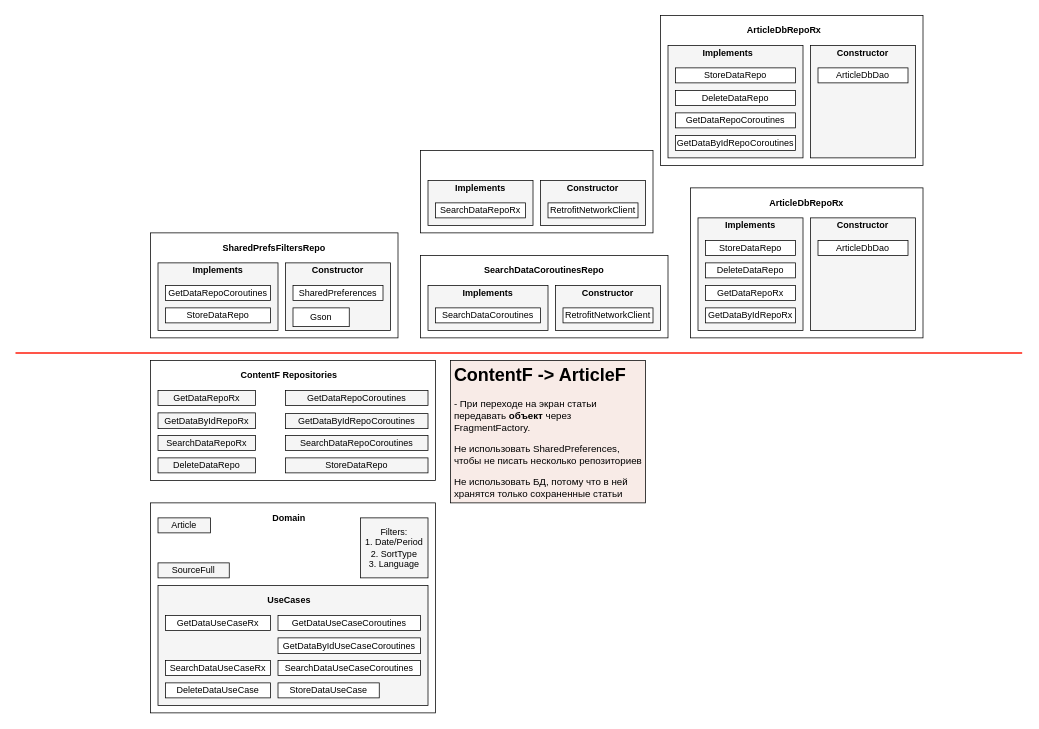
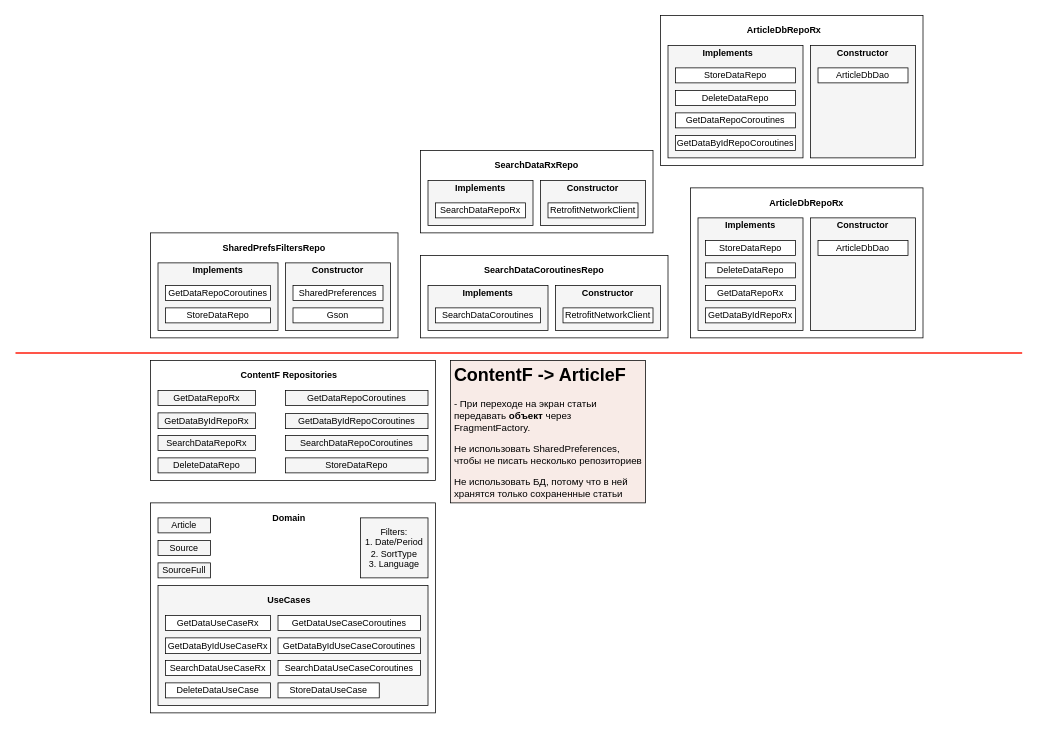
  <mxCell id="0" />
  <mxCell id="1" parent="0" />
  <mxCell id="2" value="" style="rounded=0;whiteSpace=wrap;html=1;" vertex="1" parent="1"><mxGeometry x="200" y="480" width="380" height="160" as="geometry" /></mxCell>
  <mxCell id="3" value="" style="rounded=0;whiteSpace=wrap;html=1;" vertex="1" parent="1"><mxGeometry x="200" y="670" width="380" height="280" as="geometry" /></mxCell>
  <mxCell id="4" value="Article" style="text;html=1;align=center;verticalAlign=middle;whiteSpace=wrap;rounded=0;strokeColor=#000000;fillColor=#f5f5f5;fontColor=#000000;" vertex="1" parent="1"><mxGeometry x="210" y="690" width="70" height="20" as="geometry" /></mxCell>
- <mxCell id="6" value="SourceFull" style="text;html=1;align=center;verticalAlign=middle;whiteSpace=wrap;rounded=0;strokeColor=#000000;fillColor=#f5f5f5;fontColor=#000000;" vertex="1" parent="1"><mxGeometry x="210" y="750" width="95" height="20" as="geometry" /></mxCell>
+ <mxCell id="5" value="Source" style="text;html=1;align=center;verticalAlign=middle;whiteSpace=wrap;rounded=0;strokeColor=#000000;fillColor=#f5f5f5;fontColor=#000000;" vertex="1" parent="1"><mxGeometry x="210" y="720" width="70" height="20" as="geometry" /></mxCell>
+ <mxCell id="6" value="SourceFull" style="text;html=1;align=center;verticalAlign=middle;whiteSpace=wrap;rounded=0;strokeColor=#000000;fillColor=#f5f5f5;fontColor=#000000;" vertex="1" parent="1"><mxGeometry x="210" y="750" width="70" height="20" as="geometry" /></mxCell>
  <mxCell id="7" value="Filters:&lt;br&gt;1. Date/Period&lt;br&gt;2. SortType&lt;br&gt;3. Language" style="text;html=1;align=center;verticalAlign=middle;whiteSpace=wrap;rounded=0;strokeColor=#000000;fillColor=#f5f5f5;fontColor=#000000;" vertex="1" parent="1"><mxGeometry x="480" y="690" width="90" height="80" as="geometry" /></mxCell>
  <mxCell id="8" value="" style="rounded=0;whiteSpace=wrap;html=1;fillColor=#f5f5f5;fontColor=#000000;strokeColor=#000000;" vertex="1" parent="1"><mxGeometry x="210" y="780" width="360" height="160" as="geometry" /></mxCell>
  <mxCell id="9" value="StoreDataUseCase" style="text;html=1;align=center;verticalAlign=middle;whiteSpace=wrap;rounded=0;fillColor=default;strokeColor=default;fontColor=#000000;" vertex="1" parent="1"><mxGeometry x="370" y="910" width="135" height="20" as="geometry" /></mxCell>
  <mxCell id="10" value="GetDataUseCaseCoroutines" style="text;html=1;align=center;verticalAlign=middle;whiteSpace=wrap;rounded=0;fillColor=default;strokeColor=default;fontColor=#000000;" vertex="1" parent="1"><mxGeometry x="370" y="820" width="190" height="20" as="geometry" /></mxCell>
  <mxCell id="11" value="GetDataByIdUseCaseCoroutines" style="text;html=1;align=center;verticalAlign=middle;whiteSpace=wrap;rounded=0;fillColor=default;strokeColor=default;fontColor=#000000;" vertex="1" parent="1"><mxGeometry x="370" y="850" width="190" height="21" as="geometry" /></mxCell>
  <mxCell id="12" value="DeleteDataUseCase" style="text;html=1;align=center;verticalAlign=middle;whiteSpace=wrap;rounded=0;fillColor=default;strokeColor=default;fontColor=#000000;" vertex="1" parent="1"><mxGeometry x="220" y="910" width="140" height="20" as="geometry" /></mxCell>
  <mxCell id="13" value="SearchDataUseCaseCoroutines" style="text;html=1;align=center;verticalAlign=middle;whiteSpace=wrap;rounded=0;fillColor=default;strokeColor=default;fontColor=#000000;" vertex="1" parent="1"><mxGeometry x="370" y="880" width="190" height="20" as="geometry" /></mxCell>
  <mxCell id="14" value="GetDataUseCaseRx" style="text;html=1;align=center;verticalAlign=middle;whiteSpace=wrap;rounded=0;fillColor=default;strokeColor=default;fontColor=#000000;" vertex="1" parent="1"><mxGeometry x="220" y="820" width="140" height="20" as="geometry" /></mxCell>
+ <mxCell id="15" value="GetDataByIdUseCaseRx" style="text;html=1;align=center;verticalAlign=middle;whiteSpace=wrap;rounded=0;fillColor=default;strokeColor=default;fontColor=#000000;" vertex="1" parent="1"><mxGeometry x="220" y="850" width="140" height="21" as="geometry" /></mxCell>
  <mxCell id="16" value="SearchDataUseCaseRx" style="text;html=1;align=center;verticalAlign=middle;whiteSpace=wrap;rounded=0;fillColor=default;strokeColor=default;fontColor=#000000;" vertex="1" parent="1"><mxGeometry x="220" y="880" width="140" height="20" as="geometry" /></mxCell>
  <mxCell id="17" value="StoreDataRepo" style="text;html=1;strokeColor=#000000;fillColor=#f5f5f5;align=center;verticalAlign=middle;whiteSpace=wrap;rounded=0;fontColor=#000000;" vertex="1" parent="1"><mxGeometry x="380" y="610" width="190" height="20" as="geometry" /></mxCell>
  <mxCell id="18" value="DeleteDataRepo" style="text;html=1;strokeColor=#000000;fillColor=#f5f5f5;align=center;verticalAlign=middle;whiteSpace=wrap;rounded=0;fontColor=#000000;" vertex="1" parent="1"><mxGeometry x="210" y="610" width="130" height="20" as="geometry" /></mxCell>
  <mxCell id="19" value="GetDataRepoCoroutines" style="text;html=1;strokeColor=#000000;fillColor=#f5f5f5;align=center;verticalAlign=middle;whiteSpace=wrap;rounded=0;fontColor=#000000;" vertex="1" parent="1"><mxGeometry x="380" y="520" width="190" height="20" as="geometry" /></mxCell>
  <mxCell id="20" value="GetDataRepoRx" style="text;html=1;strokeColor=#000000;fillColor=#f5f5f5;align=center;verticalAlign=middle;whiteSpace=wrap;rounded=0;fontColor=#000000;" vertex="1" parent="1"><mxGeometry x="210" y="520" width="130" height="20" as="geometry" /></mxCell>
  <mxCell id="21" value="GetDataByIdRepoCoroutines" style="text;html=1;strokeColor=#000000;fillColor=#f5f5f5;align=center;verticalAlign=middle;whiteSpace=wrap;rounded=0;fontColor=#000000;" vertex="1" parent="1"><mxGeometry x="380" y="551" width="190" height="20" as="geometry" /></mxCell>
  <mxCell id="22" value="GetDataByIdRepoRx" style="text;html=1;strokeColor=#000000;fillColor=#f5f5f5;align=center;verticalAlign=middle;whiteSpace=wrap;rounded=0;fontColor=#000000;" vertex="1" parent="1"><mxGeometry x="210" y="550" width="130" height="21" as="geometry" /></mxCell>
  <mxCell id="23" value="SearchDataRepoCoroutines" style="text;html=1;strokeColor=#000000;fillColor=#f5f5f5;align=center;verticalAlign=middle;whiteSpace=wrap;rounded=0;fontColor=#000000;" vertex="1" parent="1"><mxGeometry x="380" width="190" height="20" as="geometry" y="580" /></mxCell>
  <mxCell id="24" value="SearchDataRepoRx" style="text;html=1;strokeColor=#000000;fillColor=#f5f5f5;align=center;verticalAlign=middle;whiteSpace=wrap;rounded=0;fontColor=#000000;" vertex="1" parent="1"><mxGeometry x="210" width="130" height="20" as="geometry" y="580" /></mxCell>
  <mxCell id="25" value="ContentF Repositories" style="text;html=1;strokeColor=none;fillColor=none;align=center;verticalAlign=middle;whiteSpace=wrap;rounded=0;fontStyle=1" vertex="1" parent="1"><mxGeometry x="290" y="490" width="190" height="20" as="geometry" /></mxCell>
  <mxCell id="26" value="Domain" style="text;html=1;strokeColor=none;fillColor=none;align=center;verticalAlign=middle;whiteSpace=wrap;rounded=0;fontStyle=1" vertex="1" parent="1"><mxGeometry x="290" y="680" width="190" height="20" as="geometry" /></mxCell>
  <mxCell id="27" value="UseCases" style="text;html=1;strokeColor=none;fillColor=none;align=center;verticalAlign=middle;whiteSpace=wrap;rounded=0;fontStyle=1" vertex="1" parent="1"><mxGeometry x="290" y="790" width="190" height="20" as="geometry" /></mxCell>
  <mxCell id="28" value="" style="rounded=0;whiteSpace=wrap;html=1;" vertex="1" parent="1"><mxGeometry x="200" y="310" width="330" height="140" as="geometry" /></mxCell>
  <mxCell id="29" value="&lt;b&gt;SharedPrefsFiltersRepo&lt;/b&gt;" style="text;html=1;strokeColor=none;fillColor=none;align=center;verticalAlign=middle;whiteSpace=wrap;rounded=0;" vertex="1" parent="1"><mxGeometry x="285" y="320" width="160" height="20" as="geometry" /></mxCell>
  <mxCell id="30" value="" style="rounded=0;whiteSpace=wrap;html=1;fillColor=#f5f5f5;fontColor=#333333;strokeColor=#000000;" vertex="1" parent="1"><mxGeometry x="210" y="350" width="160" height="90" as="geometry" /></mxCell>
  <mxCell id="31" value="&lt;b&gt;Implements&lt;/b&gt;" style="text;html=1;strokeColor=none;fillColor=none;align=center;verticalAlign=middle;whiteSpace=wrap;rounded=0;" vertex="1" parent="1"><mxGeometry x="220" y="350" width="140" height="20" as="geometry" /></mxCell>
  <mxCell id="32" value="GetDataRepoCoroutines" style="text;html=1;align=center;verticalAlign=middle;whiteSpace=wrap;rounded=0;fillColor=default;strokeColor=default;" vertex="1" parent="1"><mxGeometry x="220" y="380" width="140" height="20" as="geometry" /></mxCell>
  <mxCell id="33" value="StoreDataRepo" style="text;html=1;align=center;verticalAlign=middle;whiteSpace=wrap;rounded=0;fillColor=default;strokeColor=default;" vertex="1" parent="1"><mxGeometry x="220" y="410" width="140" height="20" as="geometry" /></mxCell>
  <mxCell id="34" value="" style="rounded=0;whiteSpace=wrap;html=1;fillColor=#f5f5f5;fontColor=#333333;strokeColor=#000000;" vertex="1" parent="1"><mxGeometry x="380" y="350" width="140" height="90" as="geometry" /></mxCell>
  <mxCell id="35" value="&lt;b&gt;Constructor&lt;/b&gt;" style="text;html=1;strokeColor=none;fillColor=none;align=center;verticalAlign=middle;whiteSpace=wrap;rounded=0;" vertex="1" parent="1"><mxGeometry x="390" y="350" width="120" height="20" as="geometry" /></mxCell>
  <mxCell id="36" value="SharedPreferences" style="text;html=1;align=center;verticalAlign=middle;whiteSpace=wrap;rounded=0;fillColor=default;strokeColor=default;" vertex="1" parent="1"><mxGeometry x="390" y="380" width="120" height="20" as="geometry" /></mxCell>
- <mxCell id="37" value="Gson" style="text;html=1;align=center;verticalAlign=middle;whiteSpace=wrap;rounded=0;fillColor=default;strokeColor=default;" vertex="1" parent="1"><mxGeometry x="390" y="410" width="75" height="25" as="geometry" /></mxCell>
+ <mxCell id="37" value="Gson" style="text;html=1;align=center;verticalAlign=middle;whiteSpace=wrap;rounded=0;fillColor=default;strokeColor=default;" vertex="1" parent="1"><mxGeometry x="390" y="410" width="120" height="20" as="geometry" /></mxCell>
  <mxCell id="38" value="" style="rounded=0;whiteSpace=wrap;html=1;" vertex="1" parent="1"><mxGeometry x="560" y="340" width="330" height="110" as="geometry" /></mxCell>
  <mxCell id="39" value="&lt;b&gt;SearchDataCoroutinesRepo&lt;/b&gt;" style="text;html=1;strokeColor=none;fillColor=none;align=center;verticalAlign=middle;whiteSpace=wrap;rounded=0;" vertex="1" parent="1"><mxGeometry x="645" y="350" width="160" height="20" as="geometry" /></mxCell>
  <mxCell id="40" value="" style="rounded=0;whiteSpace=wrap;html=1;fillColor=#f5f5f5;fontColor=#333333;strokeColor=#000000;" vertex="1" parent="1"><mxGeometry x="570" y="380" width="160" height="60" as="geometry" /></mxCell>
  <mxCell id="41" value="&lt;b&gt;Implements&lt;/b&gt;" style="text;html=1;strokeColor=none;fillColor=none;align=center;verticalAlign=middle;whiteSpace=wrap;rounded=0;" vertex="1" parent="1"><mxGeometry x="580" y="380" width="140" height="20" as="geometry" /></mxCell>
  <mxCell id="42" value="SearchDataCoroutines" style="text;html=1;align=center;verticalAlign=middle;whiteSpace=wrap;rounded=0;fillColor=default;strokeColor=default;" vertex="1" parent="1"><mxGeometry x="580" y="410" width="140" height="20" as="geometry" /></mxCell>
  <mxCell id="43" value="" style="rounded=0;whiteSpace=wrap;html=1;fillColor=#f5f5f5;fontColor=#333333;strokeColor=#000000;" vertex="1" parent="1"><mxGeometry x="740" y="380" width="140" height="60" as="geometry" /></mxCell>
  <mxCell id="44" value="&lt;b&gt;Constructor&lt;/b&gt;" style="text;html=1;strokeColor=none;fillColor=none;align=center;verticalAlign=middle;whiteSpace=wrap;rounded=0;" vertex="1" parent="1"><mxGeometry x="750" y="380" width="120" height="20" as="geometry" /></mxCell>
  <mxCell id="45" value="RetrofitNetworkClient" style="text;html=1;align=center;verticalAlign=middle;whiteSpace=wrap;rounded=0;fillColor=default;strokeColor=default;" vertex="1" parent="1"><mxGeometry x="750" y="410" width="120" height="20" as="geometry" /></mxCell>
  <mxCell id="46" value="" style="endArrow=none;html=1;rounded=0;strokeWidth=2;strokeColor=#FF1D0D;" edge="1" parent="1"><mxGeometry width="50" height="50" relative="1" as="geometry"><mxPoint x="20" y="470" as="sourcePoint" /><mxPoint x="1362.222" y="470" as="targetPoint" /></mxGeometry></mxCell>
  <mxCell id="47" value="" style="rounded=0;whiteSpace=wrap;html=1;" vertex="1" parent="1"><mxGeometry x="560" y="200" width="310" height="110" as="geometry" /></mxCell>
+ <mxCell id="48" value="&lt;b&gt;SearchDataRxRepo&lt;/b&gt;" style="text;html=1;strokeColor=none;fillColor=none;align=center;verticalAlign=middle;whiteSpace=wrap;rounded=0;" vertex="1" parent="1"><mxGeometry x="635" y="210" width="160" height="20" as="geometry" /></mxCell>
  <mxCell id="49" value="" style="rounded=0;whiteSpace=wrap;html=1;fillColor=#f5f5f5;fontColor=#333333;strokeColor=#000000;" vertex="1" parent="1"><mxGeometry x="570" y="240" width="140" height="60" as="geometry" /></mxCell>
  <mxCell id="50" value="&lt;b&gt;Implements&lt;/b&gt;" style="text;html=1;strokeColor=none;fillColor=none;align=center;verticalAlign=middle;whiteSpace=wrap;rounded=0;" vertex="1" parent="1"><mxGeometry x="580" y="240" width="120" height="20" as="geometry" /></mxCell>
  <mxCell id="51" value="SearchDataRepoRx" style="text;html=1;align=center;verticalAlign=middle;whiteSpace=wrap;rounded=0;fillColor=default;strokeColor=default;" vertex="1" parent="1"><mxGeometry x="580" y="270" width="120" height="20" as="geometry" /></mxCell>
  <mxCell id="52" value="" style="rounded=0;whiteSpace=wrap;html=1;fillColor=#f5f5f5;fontColor=#333333;strokeColor=#000000;" vertex="1" parent="1"><mxGeometry x="720" y="240" width="140" height="60" as="geometry" /></mxCell>
  <mxCell id="53" value="&lt;b&gt;Constructor&lt;/b&gt;" style="text;html=1;strokeColor=none;fillColor=none;align=center;verticalAlign=middle;whiteSpace=wrap;rounded=0;" vertex="1" parent="1"><mxGeometry x="730" y="240" width="120" height="20" as="geometry" /></mxCell>
  <mxCell id="54" value="RetrofitNetworkClient" style="text;html=1;align=center;verticalAlign=middle;whiteSpace=wrap;rounded=0;fillColor=default;strokeColor=default;" vertex="1" parent="1"><mxGeometry x="730" y="270" width="120" height="20" as="geometry" /></mxCell>
  <mxCell id="55" value="" style="rounded=0;whiteSpace=wrap;html=1;" vertex="1" parent="1"><mxGeometry x="920" y="250" width="310" height="200" as="geometry" /></mxCell>
  <mxCell id="56" value="&lt;b&gt;ArticleDbRepoRx&lt;/b&gt;" style="text;html=1;strokeColor=none;fillColor=none;align=center;verticalAlign=middle;whiteSpace=wrap;rounded=0;" vertex="1" parent="1"><mxGeometry x="995" y="260" width="160" height="20" as="geometry" /></mxCell>
  <mxCell id="57" value="" style="rounded=0;whiteSpace=wrap;html=1;fillColor=#f5f5f5;fontColor=#333333;strokeColor=#000000;" vertex="1" parent="1"><mxGeometry x="930" y="290" width="140" height="150" as="geometry" /></mxCell>
  <mxCell id="58" value="&lt;b&gt;Implements&lt;/b&gt;" style="text;html=1;strokeColor=none;fillColor=none;align=center;verticalAlign=middle;whiteSpace=wrap;rounded=0;" vertex="1" parent="1"><mxGeometry x="940" y="290" width="120" height="20" as="geometry" /></mxCell>
  <mxCell id="59" value="StoreDataRepo" style="text;html=1;align=center;verticalAlign=middle;whiteSpace=wrap;rounded=0;fillColor=default;strokeColor=default;" vertex="1" parent="1"><mxGeometry x="940" y="320" width="120" height="20" as="geometry" /></mxCell>
  <mxCell id="60" value="" style="rounded=0;whiteSpace=wrap;html=1;fillColor=#f5f5f5;fontColor=#333333;strokeColor=#000000;" vertex="1" parent="1"><mxGeometry x="1080" y="290" width="140" height="150" as="geometry" /></mxCell>
  <mxCell id="61" value="&lt;b&gt;Constructor&lt;/b&gt;" style="text;html=1;strokeColor=none;fillColor=none;align=center;verticalAlign=middle;whiteSpace=wrap;rounded=0;" vertex="1" parent="1"><mxGeometry x="1090" y="290" width="120" height="20" as="geometry" /></mxCell>
  <mxCell id="62" value="ArticleDbDao" style="text;html=1;align=center;verticalAlign=middle;whiteSpace=wrap;rounded=0;fillColor=default;strokeColor=default;" vertex="1" parent="1"><mxGeometry x="1090" y="320" width="120" height="20" as="geometry" /></mxCell>
  <mxCell id="63" value="DeleteDataRepo" style="text;html=1;align=center;verticalAlign=middle;whiteSpace=wrap;rounded=0;fillColor=default;strokeColor=default;" vertex="1" parent="1"><mxGeometry x="940" y="350" width="120" height="20" as="geometry" /></mxCell>
  <mxCell id="64" value="GetDataRepoRx" style="text;html=1;align=center;verticalAlign=middle;whiteSpace=wrap;rounded=0;fillColor=default;strokeColor=default;" vertex="1" parent="1"><mxGeometry x="940" y="380" width="120" height="20" as="geometry" /></mxCell>
  <mxCell id="65" value="GetDataByIdRepoRx" style="text;html=1;align=center;verticalAlign=middle;whiteSpace=wrap;rounded=0;fillColor=default;strokeColor=default;" vertex="1" parent="1"><mxGeometry x="940" y="410" width="120" height="20" as="geometry" /></mxCell>
  <mxCell id="66" value="" style="rounded=0;whiteSpace=wrap;html=1;" vertex="1" parent="1"><mxGeometry x="880" y="20" width="350" height="200" as="geometry" /></mxCell>
  <mxCell id="67" value="&lt;b&gt;ArticleDbRepoRx&lt;/b&gt;" style="text;html=1;strokeColor=none;fillColor=none;align=center;verticalAlign=middle;whiteSpace=wrap;rounded=0;" vertex="1" parent="1"><mxGeometry x="965" y="30" width="160" height="20" as="geometry" /></mxCell>
  <mxCell id="68" value="" style="rounded=0;whiteSpace=wrap;html=1;fillColor=#f5f5f5;fontColor=#333333;strokeColor=#000000;" vertex="1" parent="1"><mxGeometry x="890" y="60" width="180" height="150" as="geometry" /></mxCell>
  <mxCell id="69" value="&lt;b&gt;Implements&lt;/b&gt;" style="text;html=1;strokeColor=none;fillColor=none;align=center;verticalAlign=middle;whiteSpace=wrap;rounded=0;" vertex="1" parent="1"><mxGeometry x="910" y="60" width="120" height="20" as="geometry" /></mxCell>
  <mxCell id="70" value="StoreDataRepo" style="text;html=1;align=center;verticalAlign=middle;whiteSpace=wrap;rounded=0;fillColor=default;strokeColor=default;" vertex="1" parent="1"><mxGeometry x="900" y="90" width="160" height="20" as="geometry" /></mxCell>
  <mxCell id="71" value="" style="rounded=0;whiteSpace=wrap;html=1;fillColor=#f5f5f5;fontColor=#333333;strokeColor=#000000;" vertex="1" parent="1"><mxGeometry x="1080" y="60" width="140" height="150" as="geometry" /></mxCell>
  <mxCell id="72" value="&lt;b&gt;Constructor&lt;/b&gt;" style="text;html=1;strokeColor=none;fillColor=none;align=center;verticalAlign=middle;whiteSpace=wrap;rounded=0;" vertex="1" parent="1"><mxGeometry x="1090" y="60" width="120" height="20" as="geometry" /></mxCell>
  <mxCell id="73" value="ArticleDbDao" style="text;html=1;align=center;verticalAlign=middle;whiteSpace=wrap;rounded=0;fillColor=default;strokeColor=default;" vertex="1" parent="1"><mxGeometry x="1090" y="90" width="120" height="20" as="geometry" /></mxCell>
  <mxCell id="74" value="DeleteDataRepo" style="text;html=1;align=center;verticalAlign=middle;whiteSpace=wrap;rounded=0;fillColor=default;strokeColor=default;" vertex="1" parent="1"><mxGeometry x="900" y="120" width="160" height="20" as="geometry" /></mxCell>
  <mxCell id="75" value="GetDataRepoCoroutines" style="text;html=1;align=center;verticalAlign=middle;whiteSpace=wrap;rounded=0;fillColor=default;strokeColor=default;" vertex="1" parent="1"><mxGeometry x="900" y="150" width="160" height="20" as="geometry" /></mxCell>
  <mxCell id="76" value="GetDataByIdRepoCoroutines" style="text;html=1;align=center;verticalAlign=middle;whiteSpace=wrap;rounded=0;fillColor=default;strokeColor=default;" vertex="1" parent="1"><mxGeometry x="900" y="180" width="160" height="20" as="geometry" /></mxCell>
  <mxCell id="77" value="&lt;h1&gt;ContentF -&amp;gt; ArticleF&lt;/h1&gt;&lt;p style=&quot;font-size: 13px;&quot;&gt;&lt;font style=&quot;font-size: 13px;&quot;&gt;- При переходе на экран статьи передавать &lt;b&gt;объект&lt;/b&gt; через FragmentFactory.&lt;br&gt;&lt;/font&gt;&lt;/p&gt;&lt;p style=&quot;font-size: 13px;&quot;&gt;Не использовать SharedPreferences, чтобы не писать несколько репозиториев&lt;/p&gt;&lt;p style=&quot;font-size: 13px;&quot;&gt;Не использовать БД, потому что в ней хранятся только сохраненные статьи&lt;/p&gt;" style="text;html=1;strokeColor=#000000;fillColor=#F8EBE7;spacing=5;spacingTop=-20;whiteSpace=wrap;overflow=hidden;rounded=0;" vertex="1" parent="1"><mxGeometry x="600" y="480" width="260" height="190" as="geometry" /></mxCell>
